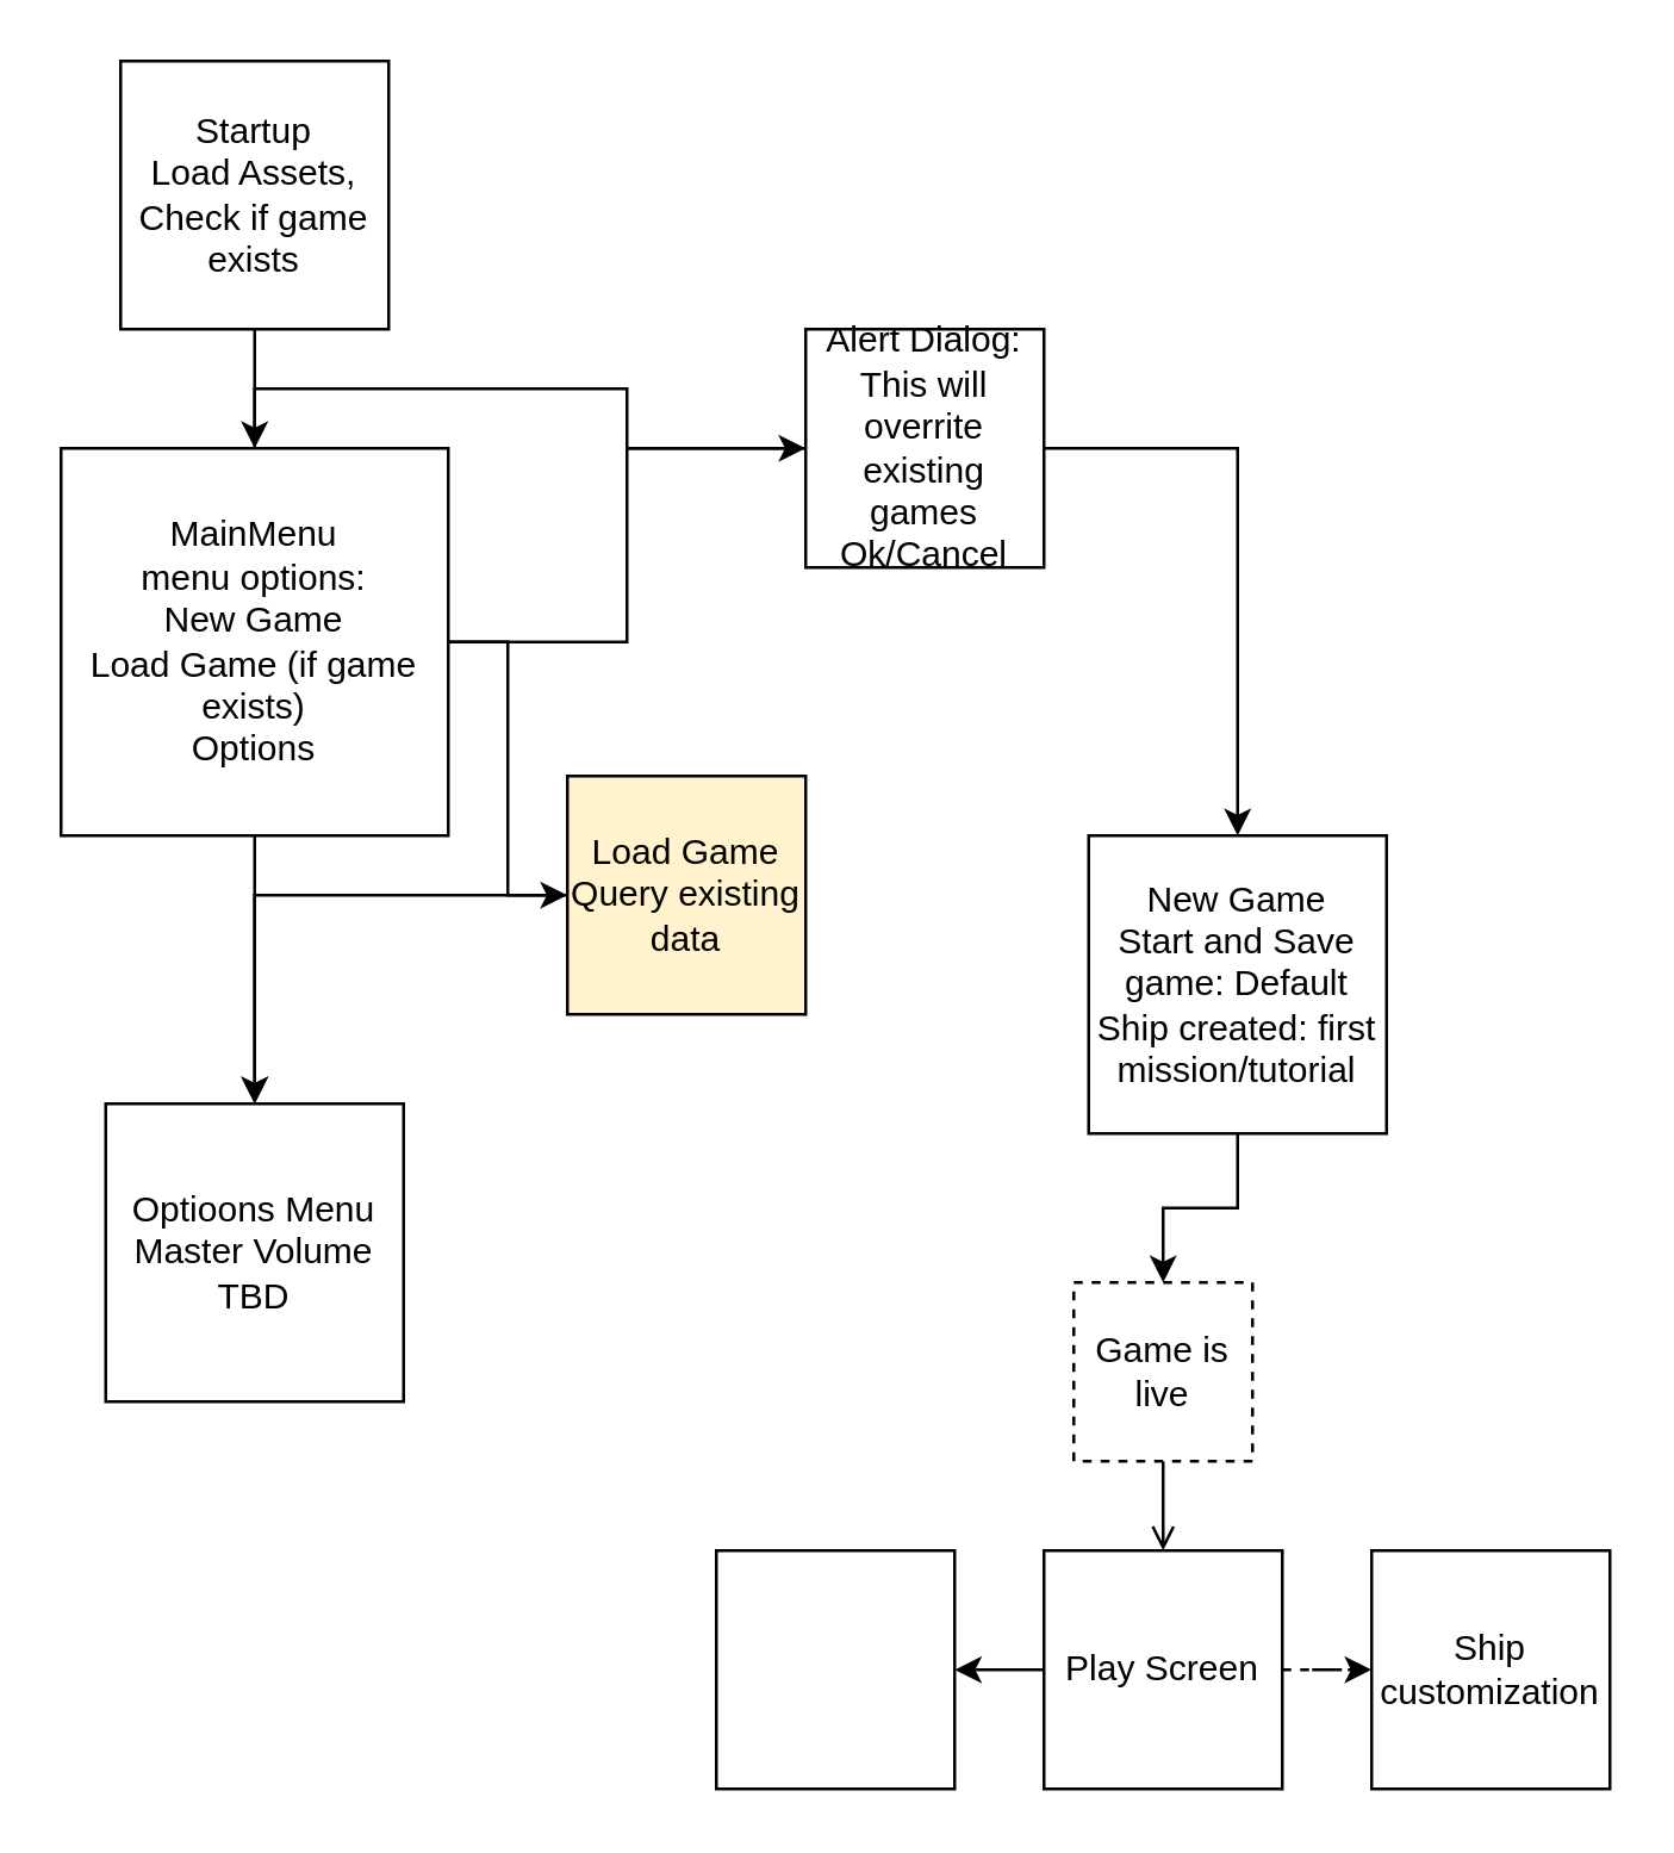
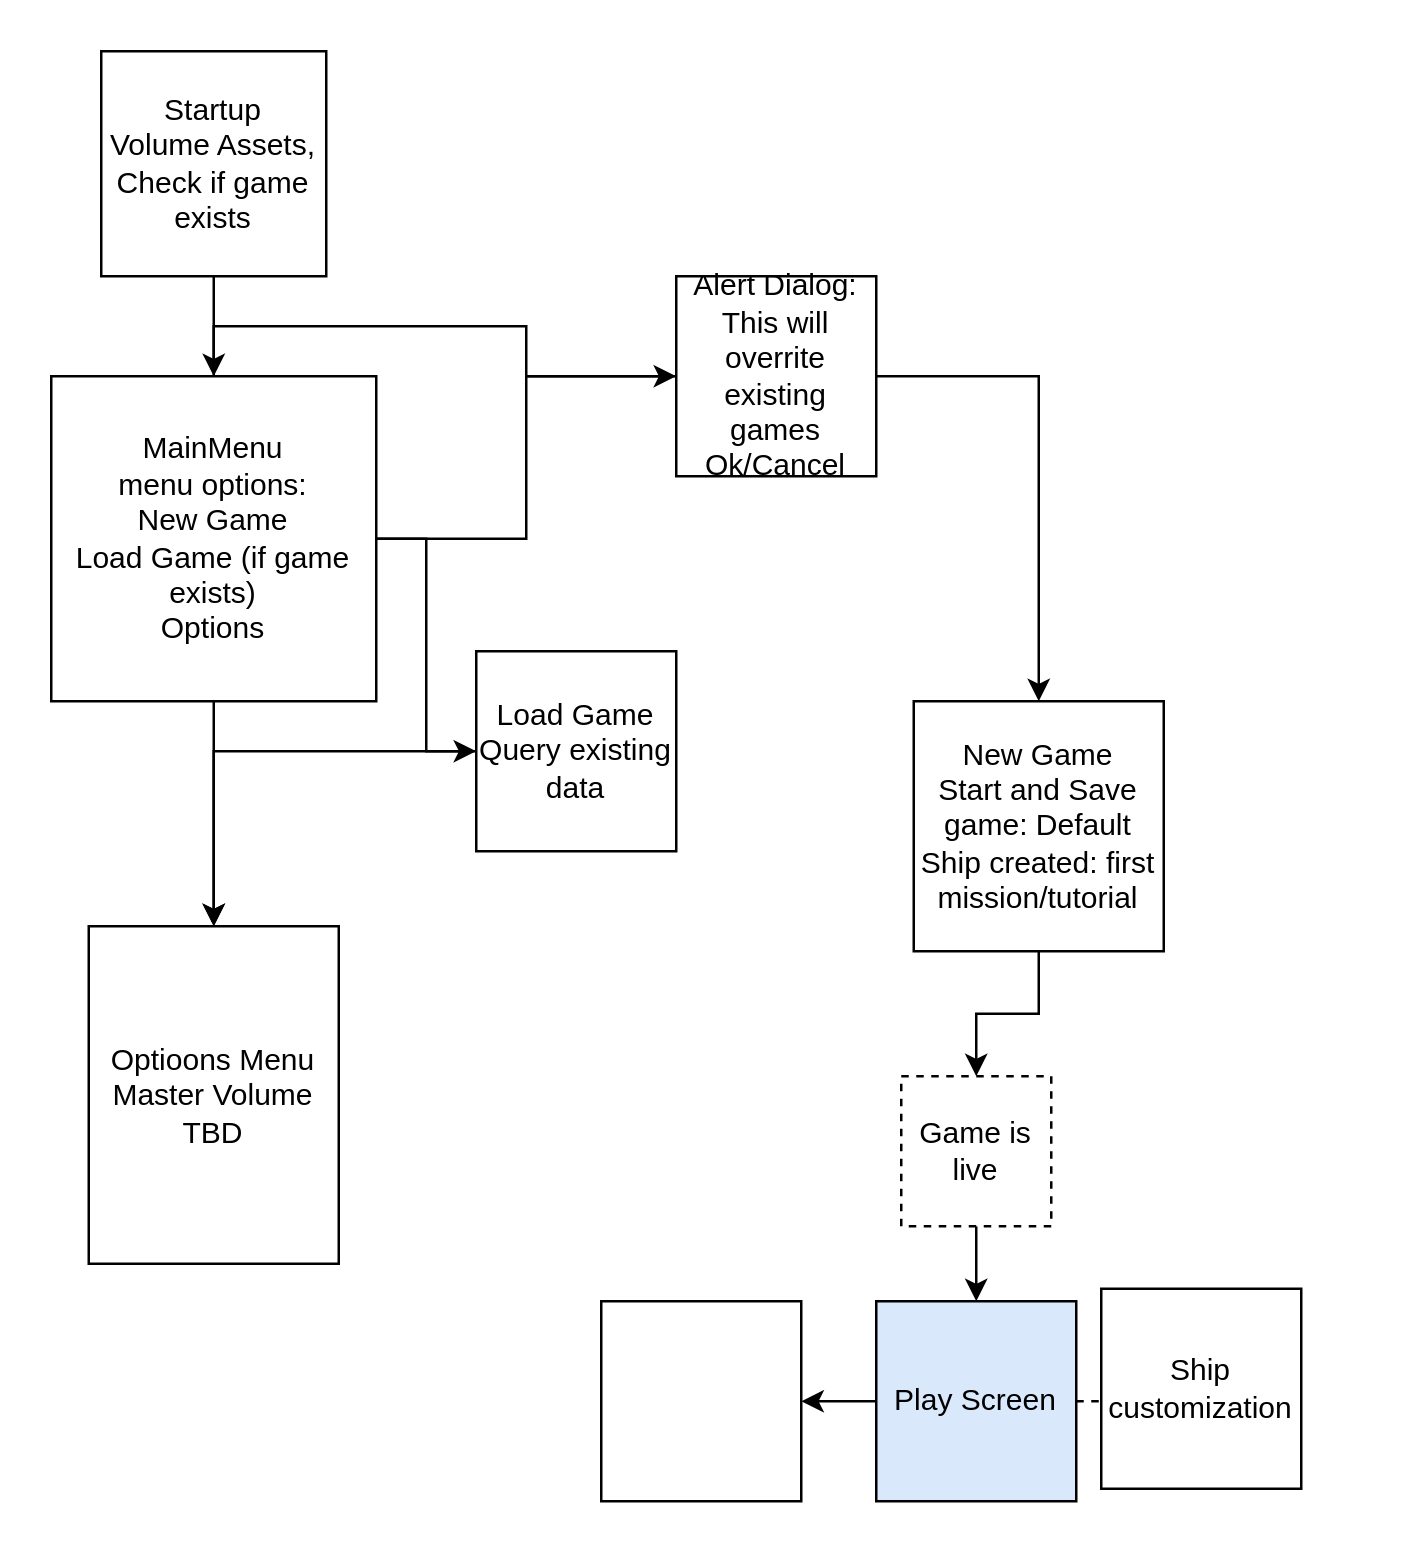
  <mxCell id="0" />
  <mxCell id="1" parent="0" />
  <mxCell id="2" style="edgeStyle=orthogonalEdgeStyle;rounded=0;orthogonalLoop=1;jettySize=auto;html=1;entryX=0;entryY=0.5;entryDx=0;entryDy=0;" edge="1" parent="1" source="6" target="13"><mxGeometry relative="1" as="geometry" /></mxCell>
  <mxCell id="3" style="edgeStyle=orthogonalEdgeStyle;rounded=0;orthogonalLoop=1;jettySize=auto;html=1;" edge="1" parent="1" source="6" target="10"><mxGeometry relative="1" as="geometry"><mxPoint x="150" y="580" as="targetPoint" /></mxGeometry></mxCell>
  <mxCell id="4" style="edgeStyle=orthogonalEdgeStyle;rounded=0;orthogonalLoop=1;jettySize=auto;html=1;" edge="1" parent="1" source="6" target="14"><mxGeometry relative="1" as="geometry"><mxPoint x="65" y="630" as="targetPoint" /></mxGeometry></mxCell>
  <mxCell id="5" style="edgeStyle=orthogonalEdgeStyle;rounded=0;orthogonalLoop=1;jettySize=auto;html=1;" edge="1" parent="1" source="6"><mxGeometry relative="1" as="geometry"><mxPoint x="85" y="60" as="targetPoint" /></mxGeometry></mxCell>
  <mxCell id="6" value="MainMenu&lt;br&gt;menu options:&lt;br&gt;New Game&lt;br&gt;Load Game (if game exists)&lt;br&gt;Options" style="whiteSpace=wrap;html=1;aspect=fixed;" vertex="1" parent="1"><mxGeometry x="20" y="150" width="130" height="130" as="geometry" /></mxCell>
  <mxCell id="7" style="edgeStyle=orthogonalEdgeStyle;rounded=0;orthogonalLoop=1;jettySize=auto;html=1;entryX=0.5;entryY=0;entryDx=0;entryDy=0;" edge="1" parent="1" source="8" target="17"><mxGeometry relative="1" as="geometry" /></mxCell>
  <mxCell id="8" value="New Game&lt;br&gt;Start and Save game: Default Ship created: first mission/tutorial" style="whiteSpace=wrap;html=1;aspect=fixed;" vertex="1" parent="1"><mxGeometry x="365" y="280" width="100" height="100" as="geometry" /></mxCell>
  <mxCell id="9" style="edgeStyle=orthogonalEdgeStyle;rounded=0;orthogonalLoop=1;jettySize=auto;html=1;" edge="1" parent="1" source="10" target="14"><mxGeometry relative="1" as="geometry" /></mxCell>
- <mxCell id="10" value="Load Game&lt;br&gt;Query existing data" style="whiteSpace=wrap;html=1;aspect=fixed;fillColor=#fff2cc;" vertex="1" parent="1"><mxGeometry x="190" y="260" width="80" height="80" as="geometry" /></mxCell>
+ <mxCell id="10" value="Load Game&lt;br&gt;Query existing data" style="whiteSpace=wrap;html=1;aspect=fixed;" vertex="1" parent="1"><mxGeometry x="190" y="260" width="80" height="80" as="geometry" /></mxCell>
  <mxCell id="11" style="edgeStyle=orthogonalEdgeStyle;rounded=0;orthogonalLoop=1;jettySize=auto;html=1;entryX=0.5;entryY=0;entryDx=0;entryDy=0;" edge="1" parent="1" source="13" target="8"><mxGeometry relative="1" as="geometry" /></mxCell>
  <mxCell id="12" style="edgeStyle=orthogonalEdgeStyle;rounded=0;orthogonalLoop=1;jettySize=auto;html=1;entryX=0.5;entryY=0;entryDx=0;entryDy=0;" edge="1" parent="1" source="13" target="6"><mxGeometry relative="1" as="geometry" /></mxCell>
  <mxCell id="13" value="Alert Dialog: This will overrite existing games&lt;br&gt;Ok/Cancel" style="whiteSpace=wrap;html=1;aspect=fixed;" vertex="1" parent="1"><mxGeometry x="270" y="110" width="80" height="80" as="geometry" /></mxCell>
- <mxCell id="14" value="Optioons Menu&lt;br&gt;Master Volume&lt;br&gt;TBD" style="whiteSpace=wrap;html=1;aspect=fixed;" vertex="1" parent="1"><mxGeometry x="35" y="370" width="100" height="100" as="geometry" /></mxCell>
- <mxCell id="15" value="Startup&lt;br&gt;Load Assets,&lt;br&gt;Check if game exists" style="whiteSpace=wrap;html=1;aspect=fixed;" vertex="1" parent="1"><mxGeometry x="40" y="20" width="90" height="90" as="geometry" /></mxCell>
- <mxCell id="16" style="edgeStyle=orthogonalEdgeStyle;rounded=0;orthogonalLoop=1;jettySize=auto;html=1;endArrow=open;" edge="1" parent="1" source="17" target="20"><mxGeometry relative="1" as="geometry"><mxPoint x="390" y="550" as="targetPoint" /><Array as="points"><mxPoint x="390" y="540" /><mxPoint x="390" y="540" /></Array></mxGeometry></mxCell>
+ <mxCell id="14" value="Optioons Menu&lt;br&gt;Master Volume&lt;br&gt;TBD" style="whiteSpace=wrap;html=1;aspect=fixed;" vertex="1" parent="1"><mxGeometry x="35" y="370" width="100" height="135" as="geometry" /></mxCell>
+ <mxCell id="15" value="Startup&lt;br&gt;Volume Assets,&lt;br&gt;Check if game exists" style="whiteSpace=wrap;html=1;aspect=fixed;" vertex="1" parent="1"><mxGeometry x="40" y="20" width="90" height="90" as="geometry" /></mxCell>
+ <mxCell id="16" style="edgeStyle=orthogonalEdgeStyle;rounded=0;orthogonalLoop=1;jettySize=auto;html=1;" edge="1" parent="1" source="17" target="20"><mxGeometry relative="1" as="geometry"><mxPoint x="390" y="550" as="targetPoint" /><Array as="points"><mxPoint x="390" y="540" /><mxPoint x="390" y="540" /></Array></mxGeometry></mxCell>
  <mxCell id="17" value="Game is live&lt;br&gt;" style="whiteSpace=wrap;html=1;aspect=fixed;dashed=1;" vertex="1" parent="1"><mxGeometry x="360" width="60" height="60" as="geometry" y="430" /></mxCell>
  <mxCell id="18" style="edgeStyle=orthogonalEdgeStyle;rounded=0;orthogonalLoop=1;jettySize=auto;html=1;dashed=1;" edge="1" parent="1" source="20" target="21"><mxGeometry relative="1" as="geometry"><mxPoint x="470" y="560" as="targetPoint" /></mxGeometry></mxCell>
  <mxCell id="19" style="edgeStyle=orthogonalEdgeStyle;rounded=0;orthogonalLoop=1;jettySize=auto;html=1;" edge="1" parent="1" source="20" target="22"><mxGeometry relative="1" as="geometry"><mxPoint x="310" y="560" as="targetPoint" /></mxGeometry></mxCell>
- <mxCell id="20" value="Play Screen" style="whiteSpace=wrap;html=1;aspect=fixed;" vertex="1" parent="1"><mxGeometry x="350" y="520" width="80" height="80" as="geometry" /></mxCell>
- <mxCell id="21" value="Ship customization" style="whiteSpace=wrap;html=1;aspect=fixed;" vertex="1" parent="1"><mxGeometry x="460" y="520" width="80" height="80" as="geometry" /></mxCell>
+ <mxCell id="20" value="Play Screen" style="whiteSpace=wrap;html=1;aspect=fixed;fillColor=#dae8fc;" vertex="1" parent="1"><mxGeometry x="350" y="520" width="80" height="80" as="geometry" /></mxCell>
+ <mxCell id="21" value="Ship customization" style="whiteSpace=wrap;html=1;aspect=fixed;" vertex="1" parent="1"><mxGeometry x="440" y="515" width="80" height="80" as="geometry" /></mxCell>
  <mxCell id="22" value="" style="whiteSpace=wrap;html=1;aspect=fixed;" vertex="1" parent="1"><mxGeometry x="240" y="520" width="80" height="80" as="geometry" /></mxCell>
